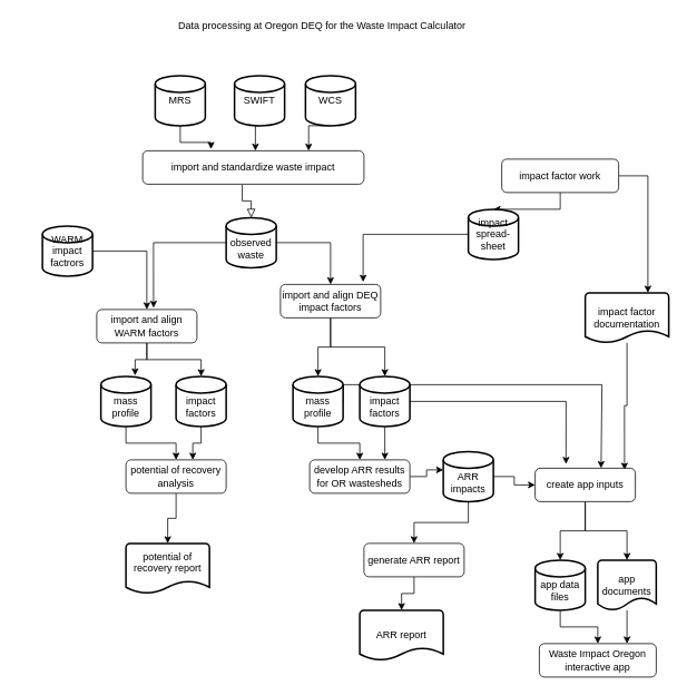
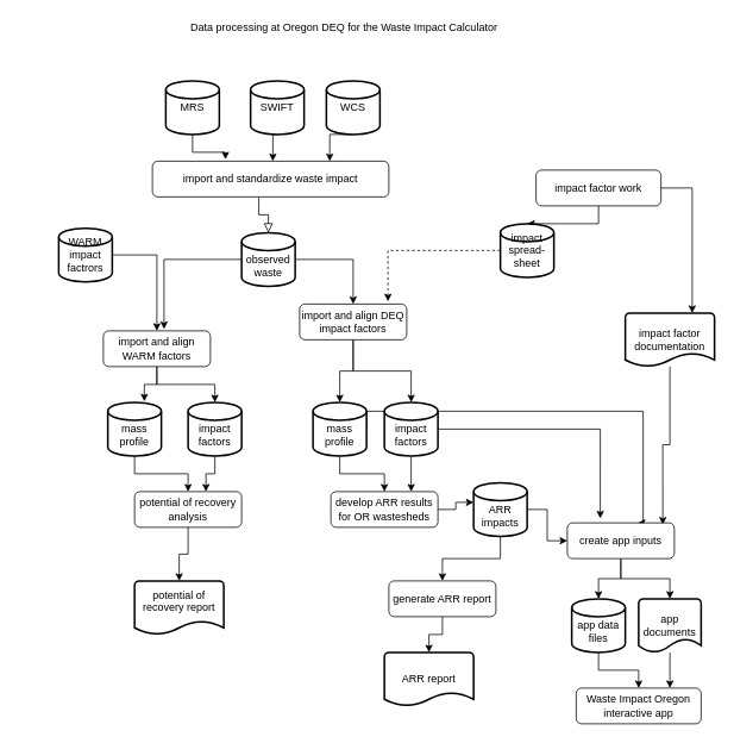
  <mxCell id="0" />
  <mxCell id="1" parent="0" />
  <mxCell id="2" value="" style="rounded=0;html=1;jettySize=auto;orthogonalLoop=1;fontSize=11;endArrow=block;endFill=0;endSize=8;strokeWidth=1;shadow=0;labelBackgroundColor=none;edgeStyle=orthogonalEdgeStyle;entryX=0.5;entryY=0;entryDx=0;entryDy=0;entryPerimeter=0;exitX=0.45;exitY=1.025;exitDx=0;exitDy=0;exitPerimeter=0;" parent="1" source="3" target="18" edge="1"><mxGeometry relative="1" as="geometry"><mxPoint x="120" y="310" as="targetPoint" /></mxGeometry></mxCell>
  <mxCell id="3" value="import and standardize waste impact" style="rounded=1;whiteSpace=wrap;html=1;fontSize=12;glass=0;strokeWidth=1;shadow=0;" parent="1" vertex="1"><mxGeometry x="170" y="180" width="265" height="40" as="geometry" /></mxCell>
  <mxCell id="4" style="edgeStyle=orthogonalEdgeStyle;rounded=0;orthogonalLoop=1;jettySize=auto;html=1;entryX=0.5;entryY=0;entryDx=0;entryDy=0;entryPerimeter=0;" parent="1" source="6" target="28" edge="1"><mxGeometry relative="1" as="geometry" /></mxCell>
  <mxCell id="5" style="edgeStyle=orthogonalEdgeStyle;rounded=0;orthogonalLoop=1;jettySize=auto;html=1;entryX=0.5;entryY=0;entryDx=0;entryDy=0;entryPerimeter=0;" parent="1" source="6" target="31" edge="1"><mxGeometry relative="1" as="geometry" /></mxCell>
  <mxCell id="6" value="&lt;div&gt;import and align DEQ impact factors&lt;/div&gt;" style="rounded=1;whiteSpace=wrap;html=1;fontSize=12;glass=0;strokeWidth=1;shadow=0;" parent="1" vertex="1"><mxGeometry x="335" y="340" width="120" height="40" as="geometry" /></mxCell>
  <mxCell id="7" value="&lt;div&gt;Data processing at Oregon DEQ for the Waste Impact Calculator&lt;/div&gt;" style="text;html=1;strokeColor=none;fillColor=none;align=center;verticalAlign=middle;whiteSpace=wrap;rounded=0;" parent="1" vertex="1"><mxGeometry x="20" y="20" width="730" height="20" as="geometry" /></mxCell>
  <mxCell id="8" style="edgeStyle=orthogonalEdgeStyle;rounded=0;orthogonalLoop=1;jettySize=auto;html=1;exitX=0.5;exitY=1;exitDx=0;exitDy=0;exitPerimeter=0;entryX=0.309;entryY=-0.05;entryDx=0;entryDy=0;entryPerimeter=0;" parent="1" source="9" target="3" edge="1"><mxGeometry relative="1" as="geometry" /></mxCell>
  <mxCell id="9" value="MRS" style="strokeWidth=2;html=1;shape=mxgraph.flowchart.database;whiteSpace=wrap;" parent="1" vertex="1"><mxGeometry x="185" y="90" width="60" height="60" as="geometry" /></mxCell>
  <mxCell id="10" style="edgeStyle=orthogonalEdgeStyle;rounded=0;orthogonalLoop=1;jettySize=auto;html=1;exitX=0.5;exitY=1;exitDx=0;exitDy=0;exitPerimeter=0;" parent="1" source="11" edge="1"><mxGeometry relative="1" as="geometry"><mxPoint x="305" y="180" as="targetPoint" /></mxGeometry></mxCell>
  <mxCell id="11" value="SWIFT" style="strokeWidth=2;html=1;shape=mxgraph.flowchart.database;whiteSpace=wrap;" parent="1" vertex="1"><mxGeometry x="280" y="90" width="60" height="60" as="geometry" /></mxCell>
  <mxCell id="12" style="edgeStyle=orthogonalEdgeStyle;rounded=0;orthogonalLoop=1;jettySize=auto;html=1;exitX=0.5;exitY=1;exitDx=0;exitDy=0;exitPerimeter=0;entryX=0.75;entryY=0;entryDx=0;entryDy=0;" parent="1" source="13" target="3" edge="1"><mxGeometry relative="1" as="geometry" /></mxCell>
  <mxCell id="13" value="WCS" style="strokeWidth=2;html=1;shape=mxgraph.flowchart.database;whiteSpace=wrap;" parent="1" vertex="1"><mxGeometry x="365" y="90" width="60" height="60" as="geometry" /></mxCell>
  <mxCell id="14" style="edgeStyle=orthogonalEdgeStyle;rounded=0;orthogonalLoop=1;jettySize=auto;html=1;exitX=1;exitY=0.5;exitDx=0;exitDy=0;exitPerimeter=0;" parent="1" source="15" target="21" edge="1"><mxGeometry relative="1" as="geometry" /></mxCell>
- <mxCell id="15" value="WARM impact factrors" style="strokeWidth=2;html=1;shape=mxgraph.flowchart.database;whiteSpace=wrap;" parent="1" vertex="1"><mxGeometry x="50" y="270" width="60" height="60" as="geometry" /></mxCell>
+ <mxCell id="15" value="WARM impact factrors" style="strokeWidth=2;html=1;shape=mxgraph.flowchart.database;whiteSpace=wrap;" parent="1" vertex="1"><mxGeometry x="65" y="255" width="60" height="60" as="geometry" /></mxCell>
  <mxCell id="16" style="edgeStyle=orthogonalEdgeStyle;rounded=0;orthogonalLoop=1;jettySize=auto;html=1;exitX=0;exitY=0.5;exitDx=0;exitDy=0;exitPerimeter=0;entryX=0.567;entryY=-0.05;entryDx=0;entryDy=0;entryPerimeter=0;" parent="1" source="18" target="21" edge="1"><mxGeometry relative="1" as="geometry" /></mxCell>
  <mxCell id="17" style="edgeStyle=orthogonalEdgeStyle;rounded=0;orthogonalLoop=1;jettySize=auto;html=1;exitX=1;exitY=0.5;exitDx=0;exitDy=0;exitPerimeter=0;entryX=0.5;entryY=0;entryDx=0;entryDy=0;" parent="1" source="18" target="6" edge="1"><mxGeometry relative="1" as="geometry" /></mxCell>
  <mxCell id="18" value="&lt;br&gt;observed waste" style="strokeWidth=2;html=1;shape=mxgraph.flowchart.database;whiteSpace=wrap;" parent="1" vertex="1"><mxGeometry x="270" y="260" width="60" height="60" as="geometry" /></mxCell>
  <mxCell id="19" style="edgeStyle=orthogonalEdgeStyle;rounded=0;orthogonalLoop=1;jettySize=auto;html=1;entryX=0.683;entryY=-0.017;entryDx=0;entryDy=0;entryPerimeter=0;" parent="1" source="21" target="23" edge="1"><mxGeometry relative="1" as="geometry" /></mxCell>
  <mxCell id="20" style="edgeStyle=orthogonalEdgeStyle;rounded=0;orthogonalLoop=1;jettySize=auto;html=1;" parent="1" source="21" target="25" edge="1"><mxGeometry relative="1" as="geometry" /></mxCell>
  <mxCell id="21" value="import and align WARM factors" style="rounded=1;whiteSpace=wrap;html=1;fontSize=12;glass=0;strokeWidth=1;shadow=0;" parent="1" vertex="1"><mxGeometry x="115" y="370" width="120" height="40" as="geometry" /></mxCell>
  <mxCell id="22" style="edgeStyle=orthogonalEdgeStyle;rounded=0;orthogonalLoop=1;jettySize=auto;html=1;" parent="1" source="23" target="38" edge="1"><mxGeometry relative="1" as="geometry" /></mxCell>
  <mxCell id="23" value="&lt;br&gt;mass profile" style="strokeWidth=2;html=1;shape=mxgraph.flowchart.database;whiteSpace=wrap;" parent="1" vertex="1"><mxGeometry x="120" y="450" width="60" height="60" as="geometry" /></mxCell>
  <mxCell id="24" style="edgeStyle=orthogonalEdgeStyle;rounded=0;orthogonalLoop=1;jettySize=auto;html=1;entryX=0.667;entryY=0;entryDx=0;entryDy=0;entryPerimeter=0;" parent="1" source="25" target="38" edge="1"><mxGeometry relative="1" as="geometry" /></mxCell>
  <mxCell id="25" value="&lt;br&gt;impact factors" style="strokeWidth=2;html=1;shape=mxgraph.flowchart.database;whiteSpace=wrap;" parent="1" vertex="1"><mxGeometry x="210" y="450" width="60" height="60" as="geometry" /></mxCell>
  <mxCell id="26" style="edgeStyle=orthogonalEdgeStyle;rounded=0;orthogonalLoop=1;jettySize=auto;html=1;" parent="1" source="28" target="40" edge="1"><mxGeometry relative="1" as="geometry" /></mxCell>
  <mxCell id="27" style="edgeStyle=orthogonalEdgeStyle;rounded=0;orthogonalLoop=1;jettySize=auto;html=1;exitX=1;exitY=0.5;exitDx=0;exitDy=0;exitPerimeter=0;entryX=0.658;entryY=0;entryDx=0;entryDy=0;entryPerimeter=0;" parent="1" source="28" target="47" edge="1"><mxGeometry relative="1" as="geometry"><mxPoint x="720" y="550" as="targetPoint" /><Array as="points"><mxPoint x="410" y="460" /><mxPoint x="720" y="460" /></Array></mxGeometry></mxCell>
  <mxCell id="28" value="&lt;br&gt;mass profile" style="strokeWidth=2;html=1;shape=mxgraph.flowchart.database;whiteSpace=wrap;" parent="1" vertex="1"><mxGeometry x="350" y="450" width="60" height="60" as="geometry" /></mxCell>
  <mxCell id="29" style="edgeStyle=orthogonalEdgeStyle;rounded=0;orthogonalLoop=1;jettySize=auto;html=1;entryX=0.75;entryY=0;entryDx=0;entryDy=0;" parent="1" source="31" target="40" edge="1"><mxGeometry relative="1" as="geometry" /></mxCell>
  <mxCell id="30" style="edgeStyle=orthogonalEdgeStyle;rounded=0;orthogonalLoop=1;jettySize=auto;html=1;entryX=0.308;entryY=-0.125;entryDx=0;entryDy=0;entryPerimeter=0;" parent="1" source="31" target="47" edge="1"><mxGeometry relative="1" as="geometry" /></mxCell>
  <mxCell id="31" value="&lt;br&gt;impact factors" style="strokeWidth=2;html=1;shape=mxgraph.flowchart.database;whiteSpace=wrap;" parent="1" vertex="1"><mxGeometry x="430" y="450" width="60" height="60" as="geometry" /></mxCell>
  <mxCell id="32" style="edgeStyle=orthogonalEdgeStyle;rounded=0;orthogonalLoop=1;jettySize=auto;html=1;exitX=1;exitY=0.5;exitDx=0;exitDy=0;entryX=0.75;entryY=0;entryDx=0;entryDy=0;entryPerimeter=0;" parent="1" source="34" target="36" edge="1"><mxGeometry relative="1" as="geometry" /></mxCell>
  <mxCell id="33" style="edgeStyle=orthogonalEdgeStyle;rounded=0;orthogonalLoop=1;jettySize=auto;html=1;entryX=0.5;entryY=0;entryDx=0;entryDy=0;entryPerimeter=0;" parent="1" source="34" target="49" edge="1"><mxGeometry relative="1" as="geometry" /></mxCell>
  <mxCell id="34" value="impact factor work" style="rounded=1;whiteSpace=wrap;html=1;fontSize=12;glass=0;strokeWidth=1;shadow=0;" parent="1" vertex="1"><mxGeometry x="600" y="190" width="140" height="40" as="geometry" /></mxCell>
  <mxCell id="35" style="edgeStyle=orthogonalEdgeStyle;rounded=0;orthogonalLoop=1;jettySize=auto;html=1;entryX=0.892;entryY=0.05;entryDx=0;entryDy=0;entryPerimeter=0;" parent="1" source="36" target="47" edge="1"><mxGeometry relative="1" as="geometry" /></mxCell>
  <mxCell id="36" value="impact factor documentation" style="strokeWidth=2;html=1;shape=mxgraph.flowchart.document2;whiteSpace=wrap;size=0.25;" parent="1" vertex="1"><mxGeometry x="700" y="350" width="100" height="60" as="geometry" /></mxCell>
  <mxCell id="37" style="edgeStyle=orthogonalEdgeStyle;rounded=0;orthogonalLoop=1;jettySize=auto;html=1;entryX=0.5;entryY=0;entryDx=0;entryDy=0;entryPerimeter=0;" parent="1" source="38" target="41" edge="1"><mxGeometry relative="1" as="geometry" /></mxCell>
  <mxCell id="38" value="potential of recovery analysis" style="rounded=1;whiteSpace=wrap;html=1;fontSize=12;glass=0;strokeWidth=1;shadow=0;" parent="1" vertex="1"><mxGeometry x="150" y="550" width="120" height="40" as="geometry" /></mxCell>
  <mxCell id="39" style="edgeStyle=orthogonalEdgeStyle;rounded=0;orthogonalLoop=1;jettySize=auto;html=1;exitX=1;exitY=0.5;exitDx=0;exitDy=0;entryX=0;entryY=0.367;entryDx=0;entryDy=0;entryPerimeter=0;" parent="1" source="40" target="44" edge="1"><mxGeometry relative="1" as="geometry" /></mxCell>
  <mxCell id="40" value="&lt;div&gt;develop ARR results for OR wastesheds&lt;/div&gt;" style="rounded=1;whiteSpace=wrap;html=1;fontSize=12;glass=0;strokeWidth=1;shadow=0;" parent="1" vertex="1"><mxGeometry x="370" y="550" width="120" height="40" as="geometry" /></mxCell>
  <mxCell id="41" value="&lt;div&gt;potential of recovery report&lt;/div&gt;&lt;div&gt;&lt;br&gt;&lt;/div&gt;" style="strokeWidth=2;html=1;shape=mxgraph.flowchart.document2;whiteSpace=wrap;size=0.25;" parent="1" vertex="1"><mxGeometry x="150" y="650" width="100" height="60" as="geometry" /></mxCell>
  <mxCell id="42" style="edgeStyle=orthogonalEdgeStyle;rounded=0;orthogonalLoop=1;jettySize=auto;html=1;exitX=1;exitY=0.5;exitDx=0;exitDy=0;exitPerimeter=0;entryX=0;entryY=0.5;entryDx=0;entryDy=0;" parent="1" source="44" target="47" edge="1"><mxGeometry relative="1" as="geometry" /></mxCell>
  <mxCell id="43" style="edgeStyle=orthogonalEdgeStyle;rounded=0;orthogonalLoop=1;jettySize=auto;html=1;entryX=0.5;entryY=0;entryDx=0;entryDy=0;" parent="1" source="44" target="51" edge="1"><mxGeometry relative="1" as="geometry" /></mxCell>
  <mxCell id="44" value="&lt;br&gt;ARR impacts" style="strokeWidth=2;html=1;shape=mxgraph.flowchart.database;whiteSpace=wrap;" parent="1" vertex="1"><mxGeometry x="530" y="540" width="60" height="60" as="geometry" /></mxCell>
  <mxCell id="45" style="edgeStyle=orthogonalEdgeStyle;rounded=0;orthogonalLoop=1;jettySize=auto;html=1;" parent="1" source="47" target="54" edge="1"><mxGeometry relative="1" as="geometry" /></mxCell>
  <mxCell id="46" style="edgeStyle=orthogonalEdgeStyle;rounded=0;orthogonalLoop=1;jettySize=auto;html=1;" parent="1" source="47" target="56" edge="1"><mxGeometry relative="1" as="geometry" /></mxCell>
- <mxCell id="47" value="&lt;div&gt;create app inputs&lt;/div&gt;" style="rounded=1;whiteSpace=wrap;html=1;fontSize=12;glass=0;strokeWidth=1;shadow=0;" parent="1" vertex="1"><mxGeometry x="640" y="560" width="120" height="40" as="geometry" /></mxCell>
- <mxCell id="48" style="edgeStyle=orthogonalEdgeStyle;rounded=0;orthogonalLoop=1;jettySize=auto;html=1;entryX=0.825;entryY=-0.075;entryDx=0;entryDy=0;entryPerimeter=0;" parent="1" source="49" target="6" edge="1"><mxGeometry relative="1" as="geometry" /></mxCell>
+ <mxCell id="47" value="&lt;div&gt;create app inputs&lt;/div&gt;" style="rounded=1;whiteSpace=wrap;html=1;fontSize=12;glass=0;strokeWidth=1;shadow=0;" parent="1" vertex="1"><mxGeometry x="635" y="585" width="120" height="40" as="geometry" /></mxCell>
+ <mxCell id="48" style="edgeStyle=orthogonalEdgeStyle;rounded=0;orthogonalLoop=1;jettySize=auto;html=1;entryX=0.825;entryY=-0.075;entryDx=0;entryDy=0;entryPerimeter=0;dashed=1;" parent="1" source="49" target="6" edge="1"><mxGeometry relative="1" as="geometry" /></mxCell>
  <mxCell id="49" value="impact spread-sheet" style="strokeWidth=2;html=1;shape=mxgraph.flowchart.database;whiteSpace=wrap;" parent="1" vertex="1"><mxGeometry x="560" y="250" width="60" height="60" as="geometry" /></mxCell>
  <mxCell id="50" style="edgeStyle=orthogonalEdgeStyle;rounded=0;orthogonalLoop=1;jettySize=auto;html=1;entryX=0.5;entryY=0;entryDx=0;entryDy=0;entryPerimeter=0;" parent="1" source="51" target="52" edge="1"><mxGeometry relative="1" as="geometry" /></mxCell>
  <mxCell id="51" value="&lt;div&gt;generate ARR report&lt;/div&gt;" style="rounded=1;whiteSpace=wrap;html=1;fontSize=12;glass=0;strokeWidth=1;shadow=0;" parent="1" vertex="1"><mxGeometry x="435" y="650" width="120" height="40" as="geometry" /></mxCell>
  <mxCell id="52" value="ARR report" style="strokeWidth=2;html=1;shape=mxgraph.flowchart.document2;whiteSpace=wrap;size=0.25;" parent="1" vertex="1"><mxGeometry x="430" y="730" width="100" height="60" as="geometry" /></mxCell>
  <mxCell id="53" style="edgeStyle=orthogonalEdgeStyle;rounded=0;orthogonalLoop=1;jettySize=auto;html=1;" parent="1" source="54" target="57" edge="1"><mxGeometry relative="1" as="geometry" /></mxCell>
  <mxCell id="54" value="&lt;br&gt;app data files" style="strokeWidth=2;html=1;shape=mxgraph.flowchart.database;whiteSpace=wrap;" parent="1" vertex="1"><mxGeometry x="640" y="670" width="60" height="60" as="geometry" /></mxCell>
  <mxCell id="55" style="edgeStyle=orthogonalEdgeStyle;rounded=0;orthogonalLoop=1;jettySize=auto;html=1;entryX=0.75;entryY=0;entryDx=0;entryDy=0;" parent="1" source="56" target="57" edge="1"><mxGeometry relative="1" as="geometry" /></mxCell>
  <mxCell id="56" value="app documents" style="strokeWidth=2;html=1;shape=mxgraph.flowchart.document2;whiteSpace=wrap;size=0.25;" parent="1" vertex="1"><mxGeometry x="715" y="670" width="70" height="60" as="geometry" /></mxCell>
  <mxCell id="57" value="Waste Impact Oregon interactive app" style="rounded=1;whiteSpace=wrap;html=1;fontSize=12;glass=0;strokeWidth=1;shadow=0;" parent="1" vertex="1"><mxGeometry x="645" y="770" width="140" height="40" as="geometry" /></mxCell>
